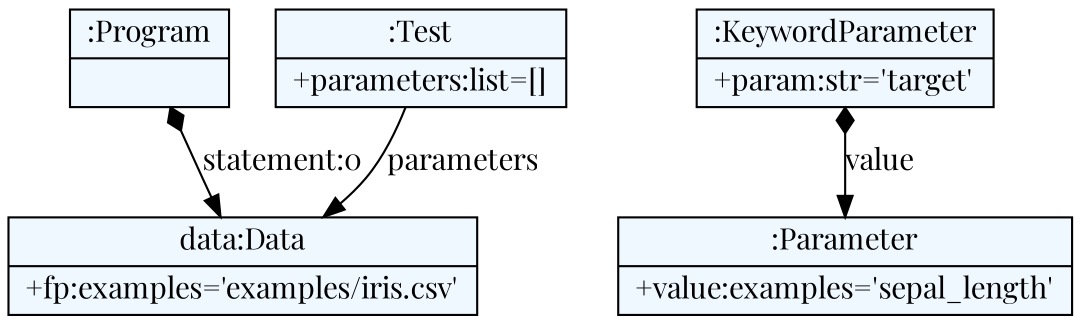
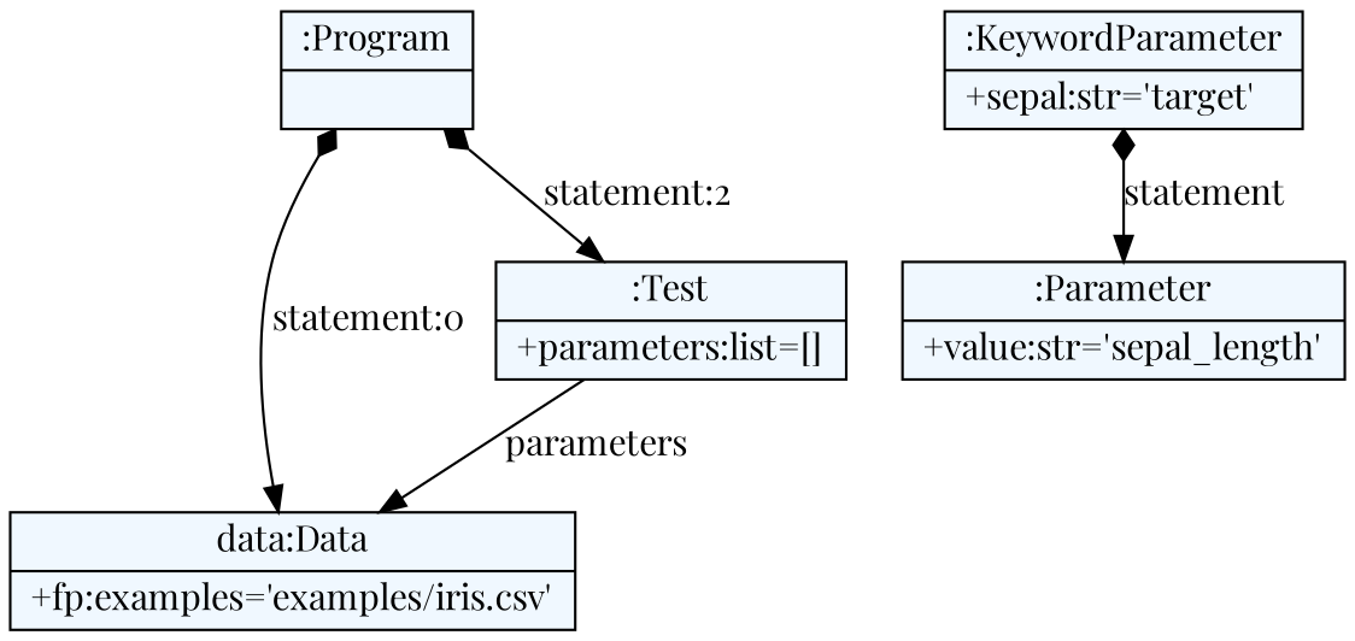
  digraph {
    fontname="Playfair Display"
    fontsize=8
    nodesep=0.3
    node [fillcolor=aliceblue fontname="Playfair Display" shape=record style=filled]
    edge [arrowtail=diamond dir=both fontname="Playfair Display"]
    n1 [label="{:Program|}"]
    n2 [label="{data:Data|+fp:examples='examples/iris.csv'\l}"]
    n3 [label="{:Test|+parameters:list=[]\l}"]
-   n4 [label="{:KeywordParameter|+param:str='target'\l}"]
-   n5 [label="{:Parameter|+value:examples='sepal_length'\l}"]
+   n4 [label="{:KeywordParameter|+sepal:str='target'\l}"]
+   n5 [label="{:Parameter|+value:str='sepal_length'\l}"]
    n1 -> n2 [label="statement:0"]
+   n1 -> n3 [label="statement:2"]
    n3 -> n2 [arrowtail=empty dir=black label=parameters]
-   n4 -> n5 [label=value]
+   n4 -> n5 [label=statement]
  }
